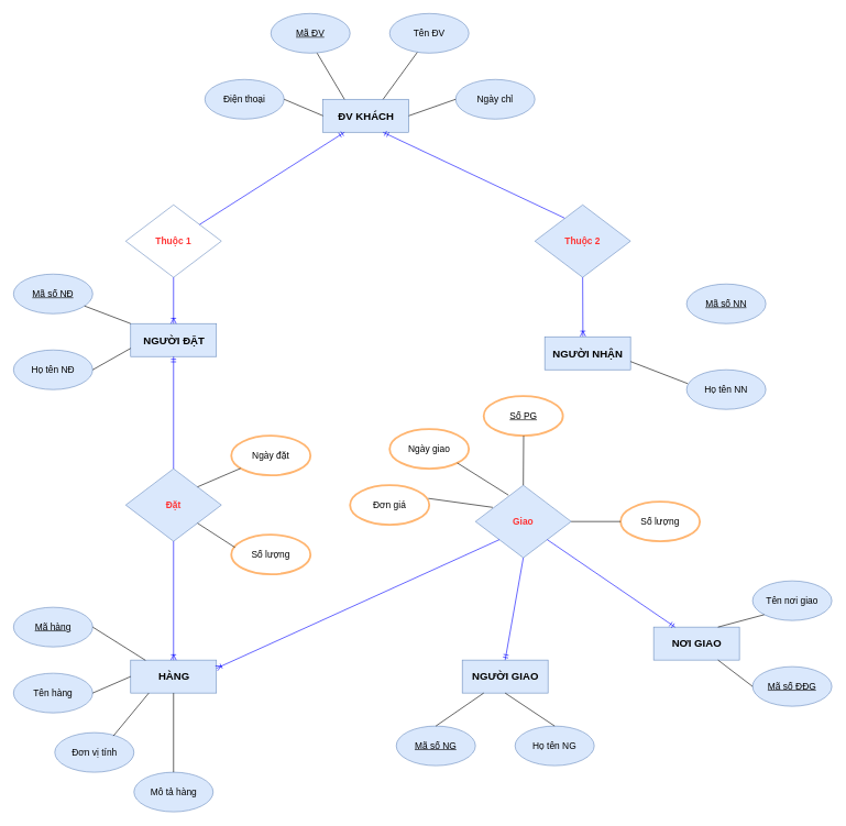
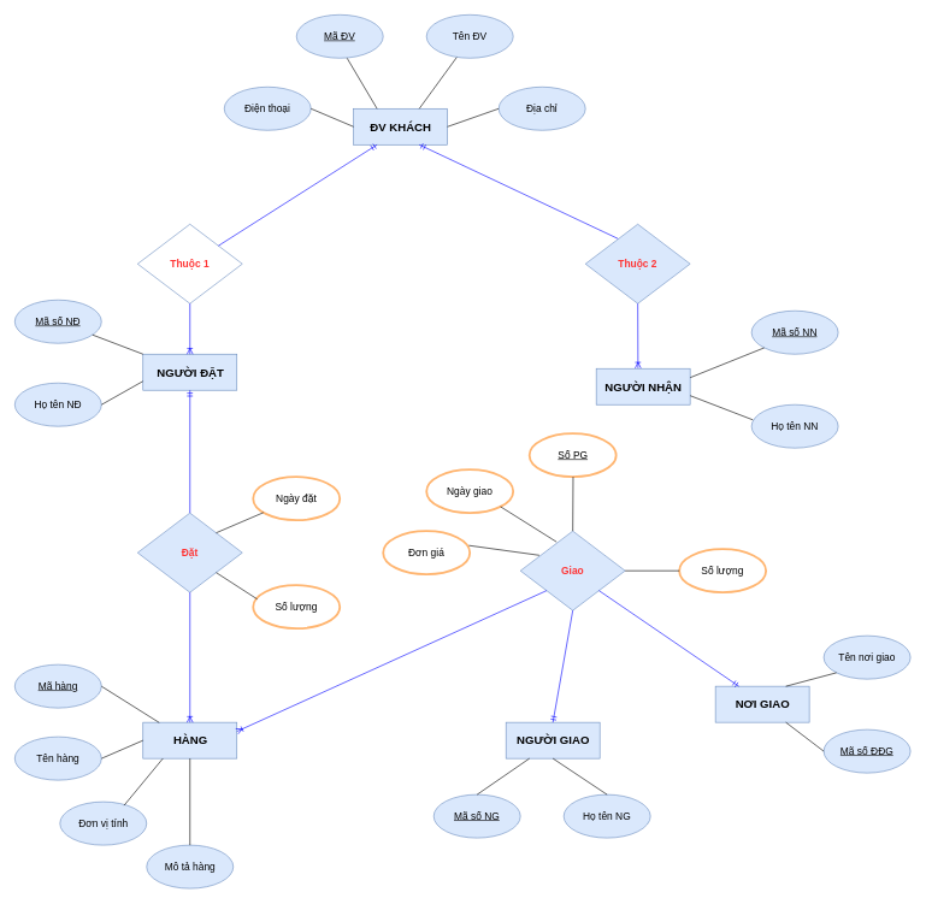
  <mxCell id="0" />
  <mxCell id="1" parent="0" />
  <mxCell id="2" value="&lt;span style=&quot;font-size: 16px;&quot;&gt;&lt;b&gt;NGƯỜI ĐẶT&lt;/b&gt;&lt;/span&gt;" style="html=1;fillColor=#dae8fc;strokeColor=#6c8ebf;" vertex="1" parent="1"><mxGeometry x="197.5" y="490" width="130" height="50" as="geometry" /></mxCell>
  <mxCell id="3" value="&lt;span style=&quot;font-size: 16px;&quot;&gt;&lt;b&gt;NGƯỜI NHẬN&lt;/b&gt;&lt;/span&gt;" style="html=1;fillColor=#dae8fc;strokeColor=#6c8ebf;" vertex="1" parent="1"><mxGeometry x="825" y="510" width="130" height="50" as="geometry" /></mxCell>
  <mxCell id="4" value="&lt;font color=&quot;#ff3333&quot; style=&quot;font-size: 14px;&quot;&gt;&lt;b&gt;Thuộc 1&lt;/b&gt;&lt;/font&gt;" style="rhombus;whiteSpace=wrap;html=1;fillColor=#ffffff;strokeColor=#6c8ebf;" vertex="1" parent="1"><mxGeometry x="190" y="310" width="145" height="110" as="geometry" /></mxCell>
  <mxCell id="5" value="&lt;u&gt;&lt;font style=&quot;font-size: 14px;&quot;&gt;Mã số NĐ&lt;/font&gt;&lt;/u&gt;" style="ellipse;whiteSpace=wrap;html=1;fillColor=#dae8fc;strokeColor=#6c8ebf;" vertex="1" parent="1"><mxGeometry x="20" y="415" width="120" height="60" as="geometry" /></mxCell>
  <mxCell id="6" value="" style="endArrow=none;html=1;rounded=0;fontSize=16;entryX=0;entryY=0;entryDx=0;entryDy=0;" edge="1" parent="1" source="5" target="2"><mxGeometry relative="1" as="geometry"><mxPoint x="470" y="450" as="sourcePoint" /><mxPoint x="630" y="450" as="targetPoint" /></mxGeometry></mxCell>
  <mxCell id="7" value="&lt;font style=&quot;font-size: 14px;&quot;&gt;Họ tên NĐ&lt;/font&gt;" style="ellipse;whiteSpace=wrap;html=1;fillColor=#dae8fc;strokeColor=#6c8ebf;" vertex="1" parent="1"><mxGeometry x="20" y="530" width="120" height="60" as="geometry" /></mxCell>
  <mxCell id="8" value="" style="endArrow=none;html=1;rounded=0;fontSize=16;entryX=0;entryY=0.75;entryDx=0;entryDy=0;exitX=1;exitY=0.5;exitDx=0;exitDy=0;" edge="1" parent="1" source="7" target="2"><mxGeometry relative="1" as="geometry"><mxPoint x="187.557" y="488.291" as="sourcePoint" /><mxPoint x="250" y="540" as="targetPoint" /></mxGeometry></mxCell>
  <mxCell id="9" value="&lt;u&gt;&lt;font style=&quot;font-size: 14px;&quot;&gt;Mã số NN&lt;/font&gt;&lt;/u&gt;" style="ellipse;whiteSpace=wrap;html=1;fillColor=#dae8fc;strokeColor=#6c8ebf;" vertex="1" parent="1"><mxGeometry x="1040" y="430" width="120" height="60" as="geometry" /></mxCell>
  <mxCell id="10" value="&lt;font style=&quot;font-size: 14px;&quot;&gt;Họ tên NN&lt;/font&gt;" style="ellipse;whiteSpace=wrap;html=1;fillColor=#dae8fc;strokeColor=#6c8ebf;" vertex="1" parent="1"><mxGeometry x="1040" y="560" width="120" height="60" as="geometry" /></mxCell>
+ <mxCell id="11" value="" style="endArrow=none;html=1;rounded=0;fontSize=16;entryX=1;entryY=0.25;entryDx=0;entryDy=0;exitX=0;exitY=1;exitDx=0;exitDy=0;" edge="1" parent="1" source="9" target="3"><mxGeometry relative="1" as="geometry"><mxPoint x="187.557" y="488.291" as="sourcePoint" /><mxPoint x="270" y="520" as="targetPoint" /></mxGeometry></mxCell>
  <mxCell id="12" value="" style="endArrow=none;html=1;rounded=0;fontSize=16;entryX=1;entryY=0.75;entryDx=0;entryDy=0;exitX=0.015;exitY=0.35;exitDx=0;exitDy=0;exitPerimeter=0;" edge="1" parent="1" source="10" target="3"><mxGeometry relative="1" as="geometry"><mxPoint x="197.557" y="498.291" as="sourcePoint" /><mxPoint x="280" y="530" as="targetPoint" /></mxGeometry></mxCell>
  <mxCell id="13" value="&lt;font color=&quot;#ff3333&quot; style=&quot;font-size: 14px;&quot;&gt;&lt;b&gt;Thuộc 2&lt;/b&gt;&lt;/font&gt;" style="rhombus;whiteSpace=wrap;html=1;fillColor=#dae8fc;strokeColor=#6c8ebf;" vertex="1" parent="1"><mxGeometry x="810" y="310" width="145" height="110" as="geometry" /></mxCell>
  <mxCell id="14" value="" style="fontSize=12;html=1;endArrow=ERoneToMany;rounded=0;fontColor=#FF3333;strokeColor=#0000FF;exitX=0.5;exitY=1;exitDx=0;exitDy=0;entryX=0.5;entryY=0;entryDx=0;entryDy=0;" edge="1" parent="1" source="4" target="2"><mxGeometry width="100" height="100" relative="1" as="geometry"><mxPoint x="540" y="430" as="sourcePoint" /><mxPoint x="640" y="330" as="targetPoint" /></mxGeometry></mxCell>
  <mxCell id="15" value="" style="fontSize=12;html=1;endArrow=ERoneToMany;rounded=0;fontColor=#FF3333;strokeColor=#0000FF;exitX=0.5;exitY=1;exitDx=0;exitDy=0;entryX=0.445;entryY=-0.012;entryDx=0;entryDy=0;entryPerimeter=0;" edge="1" parent="1" source="13" target="3"><mxGeometry width="100" height="100" relative="1" as="geometry"><mxPoint x="335" y="430" as="sourcePoint" /><mxPoint x="335" y="520" as="targetPoint" /></mxGeometry></mxCell>
  <mxCell id="16" value="&lt;b&gt;&lt;font style=&quot;font-size: 16px;&quot;&gt;ĐV KHÁCH&lt;/font&gt;&lt;/b&gt;" style="html=1;fillColor=#dae8fc;strokeColor=#6c8ebf;" vertex="1" parent="1"><mxGeometry x="489" y="150" width="130" height="50" as="geometry" /></mxCell>
  <mxCell id="17" value="" style="fontSize=12;html=1;endArrow=ERmandOne;rounded=0;fontColor=#FF3333;strokeColor=#0000FF;entryX=0.25;entryY=1;entryDx=0;entryDy=0;" edge="1" parent="1" source="4" target="16"><mxGeometry width="100" height="100" relative="1" as="geometry"><mxPoint x="350" y="330" as="sourcePoint" /><mxPoint x="540" y="200" as="targetPoint" /></mxGeometry></mxCell>
  <mxCell id="18" value="" style="fontSize=12;html=1;endArrow=ERmandOne;rounded=0;fontColor=#FF3333;strokeColor=#0000FF;exitX=0.31;exitY=0.182;exitDx=0;exitDy=0;exitPerimeter=0;" edge="1" parent="1" source="13"><mxGeometry width="100" height="100" relative="1" as="geometry"><mxPoint x="360" y="340" as="sourcePoint" /><mxPoint x="580" y="200" as="targetPoint" /></mxGeometry></mxCell>
  <mxCell id="19" value="&lt;span style=&quot;font-size: 14px;&quot;&gt;Điện thoại&lt;/span&gt;" style="ellipse;whiteSpace=wrap;html=1;fillColor=#dae8fc;strokeColor=#6c8ebf;" vertex="1" parent="1"><mxGeometry x="310" y="120" width="120" height="60" as="geometry" /></mxCell>
  <mxCell id="20" value="&lt;span style=&quot;font-size: 14px;&quot;&gt;&lt;u&gt;Mã ĐV&lt;/u&gt;&lt;/span&gt;" style="ellipse;whiteSpace=wrap;html=1;fillColor=#dae8fc;strokeColor=#6c8ebf;" vertex="1" parent="1"><mxGeometry x="410" y="20" width="120" height="60" as="geometry" /></mxCell>
  <mxCell id="21" value="&lt;span style=&quot;font-size: 14px;&quot;&gt;Tên ĐV&lt;/span&gt;" style="ellipse;whiteSpace=wrap;html=1;fillColor=#dae8fc;strokeColor=#6c8ebf;" vertex="1" parent="1"><mxGeometry x="590" y="20" width="120" height="60" as="geometry" /></mxCell>
- <mxCell id="22" value="&lt;span style=&quot;font-size: 14px;&quot;&gt;Ngày chỉ&lt;/span&gt;" style="ellipse;whiteSpace=wrap;html=1;fillColor=#dae8fc;strokeColor=#6c8ebf;" vertex="1" parent="1"><mxGeometry x="690" y="120" width="120" height="60" as="geometry" /></mxCell>
+ <mxCell id="22" value="&lt;span style=&quot;font-size: 14px;&quot;&gt;Địa chỉ&lt;/span&gt;" style="ellipse;whiteSpace=wrap;html=1;fillColor=#dae8fc;strokeColor=#6c8ebf;" vertex="1" parent="1"><mxGeometry x="690" y="120" width="120" height="60" as="geometry" /></mxCell>
  <mxCell id="23" value="" style="endArrow=none;html=1;rounded=0;fontSize=16;entryX=0;entryY=0.5;entryDx=0;entryDy=0;exitX=1;exitY=0.5;exitDx=0;exitDy=0;" edge="1" parent="1" source="19" target="16"><mxGeometry relative="1" as="geometry"><mxPoint x="187.557" y="488.291" as="sourcePoint" /><mxPoint x="270" y="520" as="targetPoint" /></mxGeometry></mxCell>
  <mxCell id="24" value="" style="endArrow=none;html=1;rounded=0;fontSize=16;exitX=0;exitY=0.5;exitDx=0;exitDy=0;entryX=1;entryY=0.5;entryDx=0;entryDy=0;" edge="1" parent="1" source="22" target="16"><mxGeometry relative="1" as="geometry"><mxPoint x="440" y="160" as="sourcePoint" /><mxPoint x="510" y="180" as="targetPoint" /></mxGeometry></mxCell>
  <mxCell id="25" value="" style="endArrow=none;html=1;rounded=0;fontSize=16;entryX=0.7;entryY=0;entryDx=0;entryDy=0;entryPerimeter=0;exitX=0.348;exitY=0.983;exitDx=0;exitDy=0;exitPerimeter=0;" edge="1" parent="1" source="21" target="16"><mxGeometry relative="1" as="geometry"><mxPoint x="630" y="80" as="sourcePoint" /><mxPoint x="590" y="140" as="targetPoint" /></mxGeometry></mxCell>
  <mxCell id="26" value="" style="endArrow=none;html=1;rounded=0;fontSize=16;entryX=0.25;entryY=0;entryDx=0;entryDy=0;" edge="1" parent="1" target="16"><mxGeometry relative="1" as="geometry"><mxPoint x="480" y="80" as="sourcePoint" /><mxPoint x="519" y="205" as="targetPoint" /></mxGeometry></mxCell>
  <mxCell id="27" value="&lt;font color=&quot;#ff3333&quot;&gt;&lt;span style=&quot;font-size: 14px;&quot;&gt;&lt;b&gt;Đặt&lt;/b&gt;&lt;/span&gt;&lt;/font&gt;" style="rhombus;whiteSpace=wrap;html=1;fillColor=#dae8fc;strokeColor=#6c8ebf;" vertex="1" parent="1"><mxGeometry x="190" y="710" width="145" height="110" as="geometry" /></mxCell>
  <mxCell id="28" value="&lt;font color=&quot;#ff3333&quot;&gt;&lt;span style=&quot;font-size: 14px;&quot;&gt;&lt;b&gt;Giao&lt;/b&gt;&lt;/span&gt;&lt;/font&gt;" style="rhombus;whiteSpace=wrap;html=1;fillColor=#dae8fc;strokeColor=#6c8ebf;" vertex="1" parent="1"><mxGeometry x="720" y="735" width="145" height="110" as="geometry" /></mxCell>
  <mxCell id="29" value="&lt;span style=&quot;font-size: 14px;&quot;&gt;Ngày đặt&lt;/span&gt;" style="ellipse;whiteSpace=wrap;html=1;fillColor=#FFFFFF;strokeColor=#FFB570;strokeWidth=3;" vertex="1" parent="1"><mxGeometry x="350" y="660" width="120" height="60" as="geometry" /></mxCell>
  <mxCell id="30" value="&lt;span style=&quot;font-size: 14px;&quot;&gt;Số lượng&lt;/span&gt;" style="ellipse;whiteSpace=wrap;html=1;fillColor=#FFFFFF;strokeColor=#FFB570;strokeWidth=3;" vertex="1" parent="1"><mxGeometry x="350" y="810" width="120" height="60" as="geometry" /></mxCell>
  <mxCell id="31" value="" style="endArrow=none;html=1;rounded=0;fontSize=16;entryX=0.048;entryY=0.323;entryDx=0;entryDy=0;exitX=1;exitY=1;exitDx=0;exitDy=0;entryPerimeter=0;" edge="1" parent="1" source="27" target="30"><mxGeometry relative="1" as="geometry"><mxPoint x="182.426" y="711.213" as="sourcePoint" /><mxPoint x="236.25" y="747.5" as="targetPoint" /></mxGeometry></mxCell>
  <mxCell id="32" value="" style="endArrow=none;html=1;rounded=0;fontSize=16;entryX=1;entryY=0;entryDx=0;entryDy=0;" edge="1" parent="1" source="29" target="27"><mxGeometry relative="1" as="geometry"><mxPoint x="192.426" y="721.213" as="sourcePoint" /><mxPoint x="310" y="740" as="targetPoint" /></mxGeometry></mxCell>
  <mxCell id="33" value="&lt;u&gt;&lt;font style=&quot;font-size: 14px;&quot;&gt;Số PG&lt;/font&gt;&lt;/u&gt;" style="ellipse;whiteSpace=wrap;html=1;fillColor=#FFFFFF;strokeColor=#FFB570;strokeWidth=3;" vertex="1" parent="1"><mxGeometry x="732.5" y="600" width="120" height="60" as="geometry" /></mxCell>
  <mxCell id="34" value="&lt;span style=&quot;font-size: 14px;&quot;&gt;Ngày giao&lt;/span&gt;" style="ellipse;whiteSpace=wrap;html=1;fillColor=#FFFFFF;strokeColor=#FFB570;strokeWidth=3;" vertex="1" parent="1"><mxGeometry x="590" y="650" width="120" height="60" as="geometry" /></mxCell>
  <mxCell id="35" value="&lt;span style=&quot;font-size: 14px;&quot;&gt;Đơn giá&lt;/span&gt;" style="ellipse;whiteSpace=wrap;html=1;fillColor=#FFFFFF;strokeColor=#FFB570;strokeWidth=3;" vertex="1" parent="1"><mxGeometry x="530" y="735" width="120" height="60" as="geometry" /></mxCell>
  <mxCell id="36" value="" style="endArrow=none;html=1;rounded=0;fontSize=16;exitX=0.5;exitY=0;exitDx=0;exitDy=0;" edge="1" parent="1" source="28"><mxGeometry relative="1" as="geometry"><mxPoint x="374.212" y="719.388" as="sourcePoint" /><mxPoint x="793" y="660" as="targetPoint" /></mxGeometry></mxCell>
  <mxCell id="37" value="" style="endArrow=none;html=1;rounded=0;fontSize=16;entryX=1;entryY=1;entryDx=0;entryDy=0;" edge="1" parent="1" target="34"><mxGeometry relative="1" as="geometry"><mxPoint x="770" y="750" as="sourcePoint" /><mxPoint x="318.75" y="757.5" as="targetPoint" /></mxGeometry></mxCell>
  <mxCell id="38" value="" style="endArrow=none;html=1;rounded=0;fontSize=16;entryX=0.988;entryY=0.333;entryDx=0;entryDy=0;exitX=0.181;exitY=0.305;exitDx=0;exitDy=0;exitPerimeter=0;entryPerimeter=0;" edge="1" parent="1" source="28" target="35"><mxGeometry relative="1" as="geometry"><mxPoint x="394.212" y="739.388" as="sourcePoint" /><mxPoint x="328.75" y="767.5" as="targetPoint" /></mxGeometry></mxCell>
  <mxCell id="39" value="&lt;span style=&quot;font-size: 14px;&quot;&gt;Số lượng&lt;/span&gt;" style="ellipse;whiteSpace=wrap;html=1;fillColor=#FFFFFF;strokeColor=#FFB570;strokeWidth=3;" vertex="1" parent="1"><mxGeometry x="940" y="760" width="120" height="60" as="geometry" /></mxCell>
  <mxCell id="40" value="" style="endArrow=none;html=1;rounded=0;fontSize=16;entryX=1;entryY=0.5;entryDx=0;entryDy=0;exitX=0;exitY=0.5;exitDx=0;exitDy=0;" edge="1" parent="1" source="39" target="28"><mxGeometry relative="1" as="geometry"><mxPoint x="756.245" y="778.55" as="sourcePoint" /><mxPoint x="658.56" y="764.98" as="targetPoint" /></mxGeometry></mxCell>
  <mxCell id="41" value="&lt;span style=&quot;font-size: 16px;&quot;&gt;&lt;b&gt;HÀNG&lt;/b&gt;&lt;/span&gt;" style="html=1;fillColor=#dae8fc;strokeColor=#6c8ebf;" vertex="1" parent="1"><mxGeometry x="197.5" y="1000" width="130" height="50" as="geometry" /></mxCell>
  <mxCell id="42" value="" style="fontSize=12;html=1;endArrow=ERmandOne;rounded=0;fontColor=#FF3333;strokeColor=#0000FF;entryX=0.5;entryY=1;entryDx=0;entryDy=0;exitX=0.5;exitY=0;exitDx=0;exitDy=0;" edge="1" parent="1" source="27" target="2"><mxGeometry width="100" height="100" relative="1" as="geometry"><mxPoint x="838.75" y="772.5" as="sourcePoint" /><mxPoint x="917.81" y="571.4" as="targetPoint" /></mxGeometry></mxCell>
  <mxCell id="43" value="" style="fontSize=12;html=1;endArrow=ERoneToMany;rounded=0;fontColor=#FF3333;strokeColor=#0000FF;exitX=0.5;exitY=1;exitDx=0;exitDy=0;entryX=0.5;entryY=0;entryDx=0;entryDy=0;" edge="1" parent="1" source="27" target="41"><mxGeometry width="100" height="100" relative="1" as="geometry"><mxPoint x="580" y="1040" as="sourcePoint" /><mxPoint x="680" y="940" as="targetPoint" /></mxGeometry></mxCell>
  <mxCell id="44" value="" style="fontSize=12;html=1;endArrow=ERoneToMany;rounded=0;fontColor=#FF3333;strokeColor=#0000FF;exitX=0;exitY=1;exitDx=0;exitDy=0;entryX=1;entryY=0.25;entryDx=0;entryDy=0;" edge="1" parent="1" source="28" target="41"><mxGeometry width="100" height="100" relative="1" as="geometry"><mxPoint x="272.5" y="830" as="sourcePoint" /><mxPoint x="272.5" y="1010" as="targetPoint" /></mxGeometry></mxCell>
  <mxCell id="45" value="&lt;u&gt;&lt;font style=&quot;font-size: 14px;&quot;&gt;Mã hàng&lt;/font&gt;&lt;/u&gt;" style="ellipse;whiteSpace=wrap;html=1;fillColor=#dae8fc;strokeColor=#6c8ebf;" vertex="1" parent="1"><mxGeometry x="20" y="920" width="120" height="60" as="geometry" /></mxCell>
  <mxCell id="46" value="&lt;span style=&quot;font-size: 14px;&quot;&gt;Tên hàng&lt;/span&gt;" style="ellipse;whiteSpace=wrap;html=1;fillColor=#dae8fc;strokeColor=#6c8ebf;" vertex="1" parent="1"><mxGeometry x="20" y="1020" width="120" height="60" as="geometry" /></mxCell>
  <mxCell id="47" value="&lt;span style=&quot;font-size: 14px;&quot;&gt;Đơn vị tính&lt;/span&gt;" style="ellipse;whiteSpace=wrap;html=1;fillColor=#dae8fc;strokeColor=#6c8ebf;" vertex="1" parent="1"><mxGeometry x="82.5" y="1110" width="120" height="60" as="geometry" /></mxCell>
  <mxCell id="48" value="&lt;span style=&quot;font-size: 14px;&quot;&gt;Mô tả hàng&lt;/span&gt;" style="ellipse;whiteSpace=wrap;html=1;fillColor=#dae8fc;strokeColor=#6c8ebf;" vertex="1" parent="1"><mxGeometry x="202.5" y="1170" width="120" height="60" as="geometry" /></mxCell>
  <mxCell id="49" value="" style="endArrow=none;html=1;rounded=0;fontSize=16;entryX=0.173;entryY=0.007;entryDx=0;entryDy=0;entryPerimeter=0;exitX=1;exitY=0.5;exitDx=0;exitDy=0;" edge="1" parent="1" source="45" target="41"><mxGeometry relative="1" as="geometry"><mxPoint y="940" as="sourcePoint" x="140" /><mxPoint x="236.25" y="747.5" as="targetPoint" /></mxGeometry></mxCell>
  <mxCell id="50" value="" style="endArrow=none;html=1;rounded=0;fontSize=16;entryX=0;entryY=0.5;entryDx=0;entryDy=0;" edge="1" parent="1" target="41"><mxGeometry relative="1" as="geometry"><mxPoint y="1050" as="sourcePoint" x="140" /><mxPoint x="229.99" y="1010.35" as="targetPoint" /></mxGeometry></mxCell>
  <mxCell id="51" value="" style="endArrow=none;html=1;rounded=0;fontSize=16;exitX=0.74;exitY=0.083;exitDx=0;exitDy=0;exitPerimeter=0;" edge="1" parent="1" source="47"><mxGeometry relative="1" as="geometry"><mxPoint x="160" y="959.98" as="sourcePoint" /><mxPoint x="225" y="1050" as="targetPoint" /></mxGeometry></mxCell>
  <mxCell id="52" value="" style="endArrow=none;html=1;rounded=0;fontSize=16;entryX=0.5;entryY=1;entryDx=0;entryDy=0;exitX=0.5;exitY=0;exitDx=0;exitDy=0;" edge="1" parent="1" source="48" target="41"><mxGeometry relative="1" as="geometry"><mxPoint x="170" y="969.98" as="sourcePoint" /><mxPoint x="249.99" y="1030.35" as="targetPoint" /></mxGeometry></mxCell>
  <mxCell id="53" value="&lt;span style=&quot;font-size: 16px;&quot;&gt;&lt;b&gt;NGƯỜI GIAO&lt;/b&gt;&lt;/span&gt;" style="html=1;fillColor=#dae8fc;strokeColor=#6c8ebf;" vertex="1" parent="1"><mxGeometry x="700" y="1000" width="130" height="50" as="geometry" /></mxCell>
  <mxCell id="54" value="" style="fontSize=12;html=1;endArrow=ERmandOne;rounded=0;fontColor=#FF3333;strokeColor=#0000FF;entryX=0.5;entryY=0;entryDx=0;entryDy=0;exitX=0.5;exitY=1;exitDx=0;exitDy=0;" edge="1" parent="1" source="28" target="53"><mxGeometry width="100" height="100" relative="1" as="geometry"><mxPoint x="630" y="990" as="sourcePoint" /><mxPoint x="730" y="890" as="targetPoint" /></mxGeometry></mxCell>
  <mxCell id="55" value="&lt;u&gt;&lt;font style=&quot;font-size: 14px;&quot;&gt;Mã số NG&lt;/font&gt;&lt;/u&gt;" style="ellipse;whiteSpace=wrap;html=1;fillColor=#dae8fc;strokeColor=#6c8ebf;" vertex="1" parent="1"><mxGeometry x="600" y="1100" width="120" height="60" as="geometry" /></mxCell>
  <mxCell id="56" value="&lt;font style=&quot;font-size: 14px;&quot;&gt;Họ tên NG&lt;/font&gt;" style="ellipse;whiteSpace=wrap;html=1;fillColor=#dae8fc;strokeColor=#6c8ebf;" vertex="1" parent="1"><mxGeometry x="780" y="1100" width="120" height="60" as="geometry" /></mxCell>
  <mxCell id="57" value="" style="endArrow=none;html=1;rounded=0;fontSize=16;exitX=0.5;exitY=0;exitDx=0;exitDy=0;entryX=0.25;entryY=1;entryDx=0;entryDy=0;" edge="1" parent="1" source="55" target="53"><mxGeometry relative="1" as="geometry"><mxPoint x="181.3" y="1124.98" as="sourcePoint" /><mxPoint x="235" y="1060" as="targetPoint" /></mxGeometry></mxCell>
  <mxCell id="58" value="" style="endArrow=none;html=1;rounded=0;fontSize=16;exitX=0.5;exitY=0;exitDx=0;exitDy=0;entryX=0.5;entryY=1;entryDx=0;entryDy=0;" edge="1" parent="1" source="56" target="53"><mxGeometry relative="1" as="geometry"><mxPoint x="670" y="1110" as="sourcePoint" /><mxPoint x="742.5" y="1060" as="targetPoint" /></mxGeometry></mxCell>
  <mxCell id="59" value="&lt;span style=&quot;font-size: 16px;&quot;&gt;&lt;b&gt;NƠI GIAO&lt;/b&gt;&lt;/span&gt;" style="html=1;fillColor=#dae8fc;strokeColor=#6c8ebf;" vertex="1" parent="1"><mxGeometry x="990" y="950" width="130" height="50" as="geometry" /></mxCell>
  <mxCell id="60" value="" style="fontSize=12;html=1;endArrow=ERmandOne;rounded=0;fontColor=#FF3333;strokeColor=#0000FF;entryX=0.25;entryY=0;entryDx=0;entryDy=0;exitX=1;exitY=1;exitDx=0;exitDy=0;" edge="1" parent="1" source="28" target="59"><mxGeometry width="100" height="100" relative="1" as="geometry"><mxPoint x="802.5" y="855" as="sourcePoint" /><mxPoint x="775" y="1010" as="targetPoint" /></mxGeometry></mxCell>
  <mxCell id="61" value="&lt;u&gt;&lt;font style=&quot;font-size: 14px;&quot;&gt;Mã số&amp;nbsp;&lt;/font&gt;&lt;/u&gt;&lt;span style=&quot;font-size: 14px;&quot;&gt;&lt;u&gt;ĐĐG&lt;/u&gt;&lt;/span&gt;" style="ellipse;whiteSpace=wrap;html=1;fillColor=#dae8fc;strokeColor=#6c8ebf;" vertex="1" parent="1"><mxGeometry x="1140" y="1010" width="120" height="60" as="geometry" /></mxCell>
  <mxCell id="62" value="&lt;span style=&quot;font-size: 14px;&quot;&gt;Tên nơi giao&lt;/span&gt;" style="ellipse;whiteSpace=wrap;html=1;fillColor=#dae8fc;strokeColor=#6c8ebf;" vertex="1" parent="1"><mxGeometry x="1140" y="880" width="120" height="60" as="geometry" /></mxCell>
  <mxCell id="63" value="" style="endArrow=none;html=1;rounded=0;fontSize=16;exitX=0;exitY=1;exitDx=0;exitDy=0;entryX=0.75;entryY=0;entryDx=0;entryDy=0;" edge="1" parent="1" source="62" target="59"><mxGeometry relative="1" as="geometry"><mxPoint x="850" y="1110" as="sourcePoint" /><mxPoint x="775" y="1060" as="targetPoint" /></mxGeometry></mxCell>
  <mxCell id="64" value="" style="endArrow=none;html=1;rounded=0;fontSize=16;exitX=0;exitY=0.5;exitDx=0;exitDy=0;entryX=0.75;entryY=1;entryDx=0;entryDy=0;" edge="1" parent="1" source="61" target="59"><mxGeometry relative="1" as="geometry"><mxPoint x="1167.574" y="941.213" as="sourcePoint" /><mxPoint x="1097.5" y="960" as="targetPoint" /></mxGeometry></mxCell>
